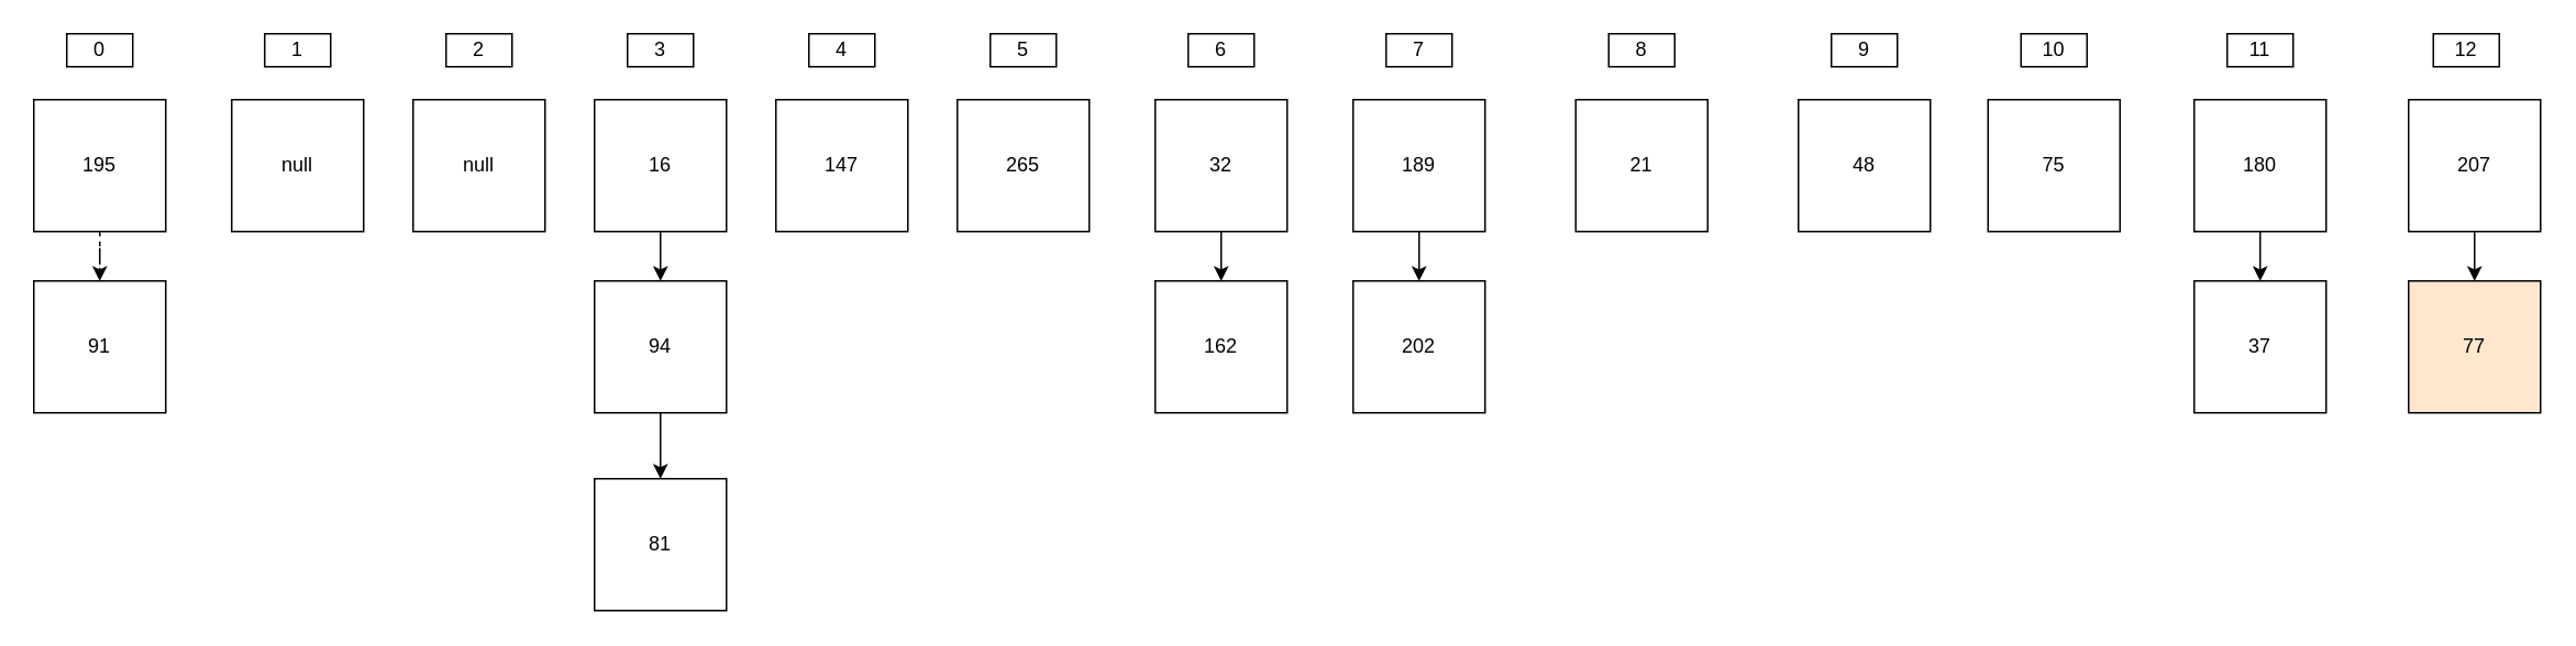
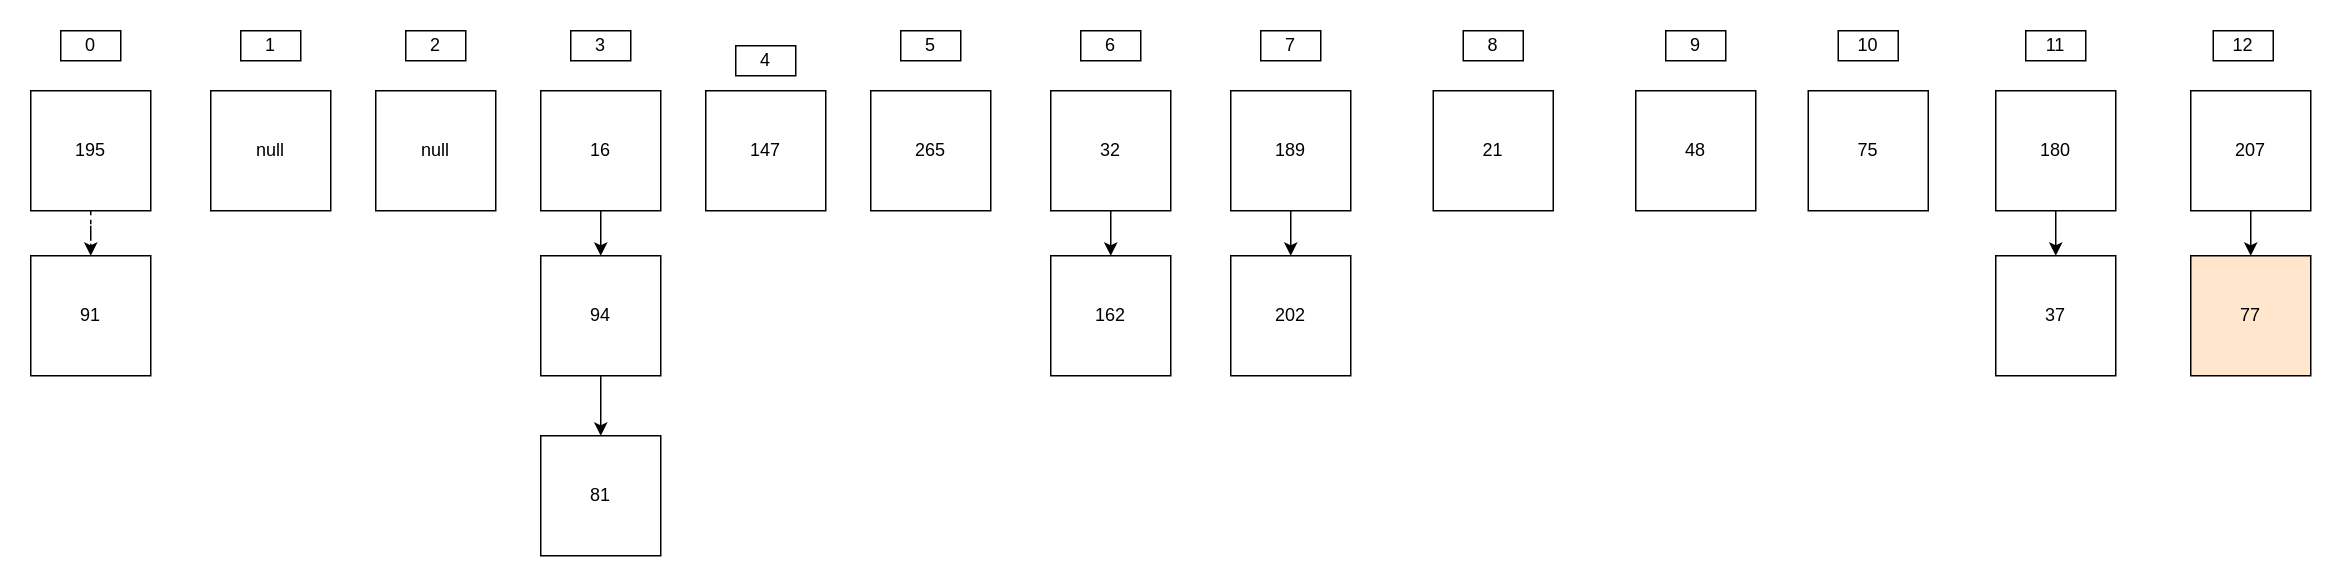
  <mxCell id="0" />
  <mxCell id="1" parent="0" />
  <mxCell id="2" style="edgeStyle=orthogonalEdgeStyle;rounded=0;orthogonalLoop=1;jettySize=auto;html=1;dashed=1;" edge="1" parent="1" source="3" target="35"><mxGeometry relative="1" as="geometry"><mxPoint x="60" y="190" as="targetPoint" /></mxGeometry></mxCell>
  <mxCell id="3" value="195" style="whiteSpace=wrap;html=1;aspect=fixed;" vertex="1" parent="1"><mxGeometry x="20" y="60" width="80" height="80" as="geometry" /></mxCell>
  <mxCell id="4" value="null" style="whiteSpace=wrap;html=1;aspect=fixed;" vertex="1" parent="1"><mxGeometry x="140" y="60" width="80" height="80" as="geometry" /></mxCell>
  <mxCell id="5" value="null" style="whiteSpace=wrap;html=1;aspect=fixed;" vertex="1" parent="1"><mxGeometry x="250" y="60" width="80" height="80" as="geometry" /></mxCell>
  <mxCell id="6" style="edgeStyle=orthogonalEdgeStyle;rounded=0;orthogonalLoop=1;jettySize=auto;html=1;" edge="1" parent="1" source="7" target="37"><mxGeometry relative="1" as="geometry"><mxPoint x="400" y="190" as="targetPoint" /></mxGeometry></mxCell>
  <mxCell id="7" value="16" style="whiteSpace=wrap;html=1;aspect=fixed;" vertex="1" parent="1"><mxGeometry x="360" y="60" width="80" height="80" as="geometry" /></mxCell>
  <mxCell id="8" value="147" style="whiteSpace=wrap;html=1;aspect=fixed;" vertex="1" parent="1"><mxGeometry x="470" y="60" width="80" height="80" as="geometry" /></mxCell>
  <mxCell id="9" value="265" style="whiteSpace=wrap;html=1;aspect=fixed;" vertex="1" parent="1"><mxGeometry x="580" y="60" width="80" height="80" as="geometry" /></mxCell>
  <mxCell id="10" style="edgeStyle=orthogonalEdgeStyle;rounded=0;orthogonalLoop=1;jettySize=auto;html=1;entryX=0.5;entryY=0;entryDx=0;entryDy=0;" edge="1" parent="1" source="11" target="39"><mxGeometry relative="1" as="geometry" /></mxCell>
  <mxCell id="11" value="32" style="whiteSpace=wrap;html=1;aspect=fixed;" vertex="1" parent="1"><mxGeometry x="700" y="60" width="80" height="80" as="geometry" /></mxCell>
  <mxCell id="12" value="" style="edgeStyle=orthogonalEdgeStyle;rounded=0;orthogonalLoop=1;jettySize=auto;html=1;" edge="1" parent="1" source="13" target="14"><mxGeometry relative="1" as="geometry" /></mxCell>
  <mxCell id="13" value="189" style="whiteSpace=wrap;html=1;aspect=fixed;" vertex="1" parent="1"><mxGeometry x="820" y="60" width="80" height="80" as="geometry" /></mxCell>
  <mxCell id="14" value="202" style="whiteSpace=wrap;html=1;aspect=fixed;" vertex="1" parent="1"><mxGeometry x="820" y="170" width="80" height="80" as="geometry" /></mxCell>
  <mxCell id="15" value="21" style="whiteSpace=wrap;html=1;aspect=fixed;" vertex="1" parent="1"><mxGeometry x="955" y="60" width="80" height="80" as="geometry" /></mxCell>
  <mxCell id="16" value="48" style="whiteSpace=wrap;html=1;aspect=fixed;" vertex="1" parent="1"><mxGeometry x="1090" y="60" width="80" height="80" as="geometry" /></mxCell>
  <mxCell id="17" value="75" style="whiteSpace=wrap;html=1;aspect=fixed;" vertex="1" parent="1"><mxGeometry x="1205" y="60" width="80" height="80" as="geometry" /></mxCell>
  <mxCell id="18" style="edgeStyle=orthogonalEdgeStyle;rounded=0;orthogonalLoop=1;jettySize=auto;html=1;entryX=0.5;entryY=0;entryDx=0;entryDy=0;" edge="1" parent="1" source="19" target="40"><mxGeometry relative="1" as="geometry" /></mxCell>
  <mxCell id="19" value="180" style="whiteSpace=wrap;html=1;aspect=fixed;" vertex="1" parent="1"><mxGeometry x="1330" y="60" width="80" height="80" as="geometry" /></mxCell>
  <mxCell id="20" style="edgeStyle=orthogonalEdgeStyle;rounded=0;orthogonalLoop=1;jettySize=auto;html=1;entryX=0.5;entryY=0;entryDx=0;entryDy=0;" edge="1" parent="1" source="21" target="41"><mxGeometry relative="1" as="geometry" /></mxCell>
  <mxCell id="21" value="207" style="whiteSpace=wrap;html=1;aspect=fixed;" vertex="1" parent="1"><mxGeometry x="1460" y="60" width="80" height="80" as="geometry" /></mxCell>
  <mxCell id="22" value="0" style="rounded=0;whiteSpace=wrap;html=1;" vertex="1" parent="1"><mxGeometry x="40" y="20" width="40" height="20" as="geometry" /></mxCell>
  <mxCell id="23" value="1" style="rounded=0;whiteSpace=wrap;html=1;" vertex="1" parent="1"><mxGeometry x="160" y="20" width="40" height="20" as="geometry" /></mxCell>
  <mxCell id="24" value="2" style="rounded=0;whiteSpace=wrap;html=1;" vertex="1" parent="1"><mxGeometry x="270" y="20" width="40" height="20" as="geometry" /></mxCell>
  <mxCell id="25" value="3" style="rounded=0;whiteSpace=wrap;html=1;" vertex="1" parent="1"><mxGeometry x="380" y="20" width="40" height="20" as="geometry" /></mxCell>
- <mxCell id="26" value="4" style="rounded=0;whiteSpace=wrap;html=1;" vertex="1" parent="1"><mxGeometry x="490" y="20" width="40" height="20" as="geometry" /></mxCell>
+ <mxCell id="26" value="4" style="rounded=0;whiteSpace=wrap;html=1;" vertex="1" parent="1"><mxGeometry x="490" y="30" width="40" height="20" as="geometry" /></mxCell>
  <mxCell id="27" value="5" style="rounded=0;whiteSpace=wrap;html=1;" vertex="1" parent="1"><mxGeometry x="600" y="20" width="40" height="20" as="geometry" /></mxCell>
  <mxCell id="28" value="6" style="rounded=0;whiteSpace=wrap;html=1;" vertex="1" parent="1"><mxGeometry x="720" y="20" width="40" height="20" as="geometry" /></mxCell>
  <mxCell id="29" value="7" style="rounded=0;whiteSpace=wrap;html=1;" vertex="1" parent="1"><mxGeometry x="840" y="20" width="40" height="20" as="geometry" /></mxCell>
  <mxCell id="30" value="8" style="rounded=0;whiteSpace=wrap;html=1;" vertex="1" parent="1"><mxGeometry x="975" y="20" width="40" height="20" as="geometry" /></mxCell>
  <mxCell id="31" value="9" style="rounded=0;whiteSpace=wrap;html=1;" vertex="1" parent="1"><mxGeometry x="1110" y="20" width="40" height="20" as="geometry" /></mxCell>
  <mxCell id="32" value="10" style="rounded=0;whiteSpace=wrap;html=1;" vertex="1" parent="1"><mxGeometry x="1225" y="20" width="40" height="20" as="geometry" /></mxCell>
  <mxCell id="33" value="11" style="rounded=0;whiteSpace=wrap;html=1;" vertex="1" parent="1"><mxGeometry x="1350" y="20" width="40" height="20" as="geometry" /></mxCell>
  <mxCell id="34" value="12" style="rounded=0;whiteSpace=wrap;html=1;" vertex="1" parent="1"><mxGeometry x="1475" y="20" width="40" height="20" as="geometry" /></mxCell>
  <mxCell id="35" value="91" style="whiteSpace=wrap;html=1;aspect=fixed;" vertex="1" parent="1"><mxGeometry x="20" y="170" width="80" height="80" as="geometry" /></mxCell>
  <mxCell id="36" style="edgeStyle=orthogonalEdgeStyle;rounded=0;orthogonalLoop=1;jettySize=auto;html=1;entryX=0.5;entryY=0;entryDx=0;entryDy=0;" edge="1" parent="1" source="37" target="38"><mxGeometry relative="1" as="geometry" /></mxCell>
  <mxCell id="37" value="94" style="whiteSpace=wrap;html=1;aspect=fixed;" vertex="1" parent="1"><mxGeometry x="360" y="170" width="80" height="80" as="geometry" /></mxCell>
  <mxCell id="38" value="81" style="whiteSpace=wrap;html=1;aspect=fixed;" vertex="1" parent="1"><mxGeometry x="360" y="290" width="80" height="80" as="geometry" /></mxCell>
  <mxCell id="39" value="162" style="whiteSpace=wrap;html=1;aspect=fixed;direction=east;" vertex="1" parent="1"><mxGeometry x="700" y="170" width="80" height="80" as="geometry" /></mxCell>
  <mxCell id="40" value="37" style="whiteSpace=wrap;html=1;aspect=fixed;" vertex="1" parent="1"><mxGeometry x="1330" y="170" width="80" height="80" as="geometry" /></mxCell>
  <mxCell id="41" value="77" style="whiteSpace=wrap;html=1;aspect=fixed;fillColor=#ffe6cc;" vertex="1" parent="1"><mxGeometry x="1460" y="170" width="80" height="80" as="geometry" /></mxCell>
